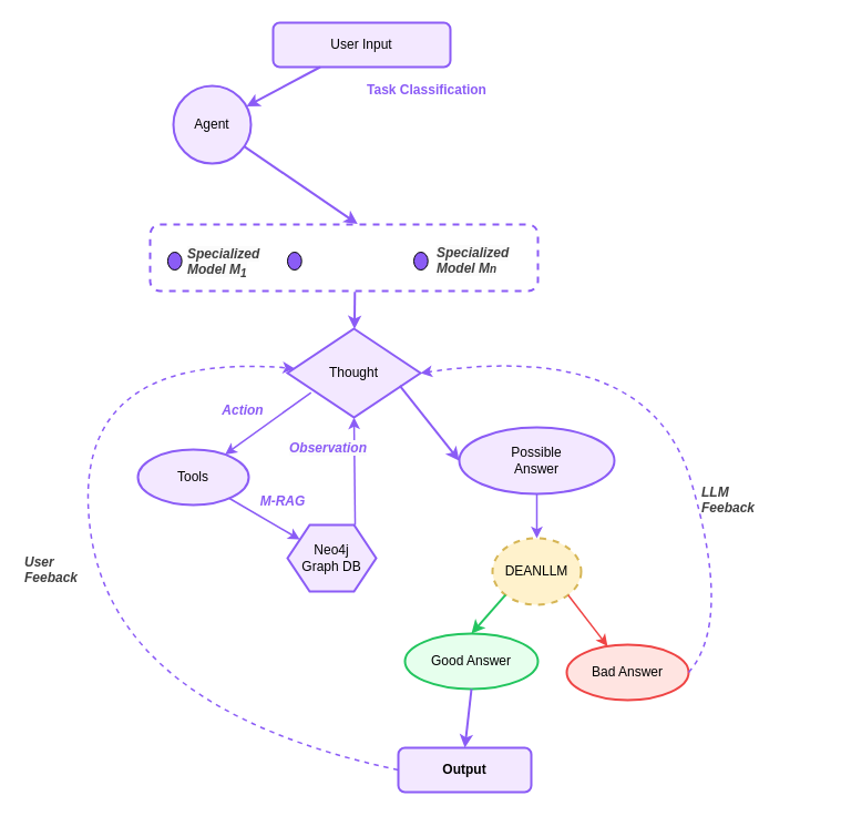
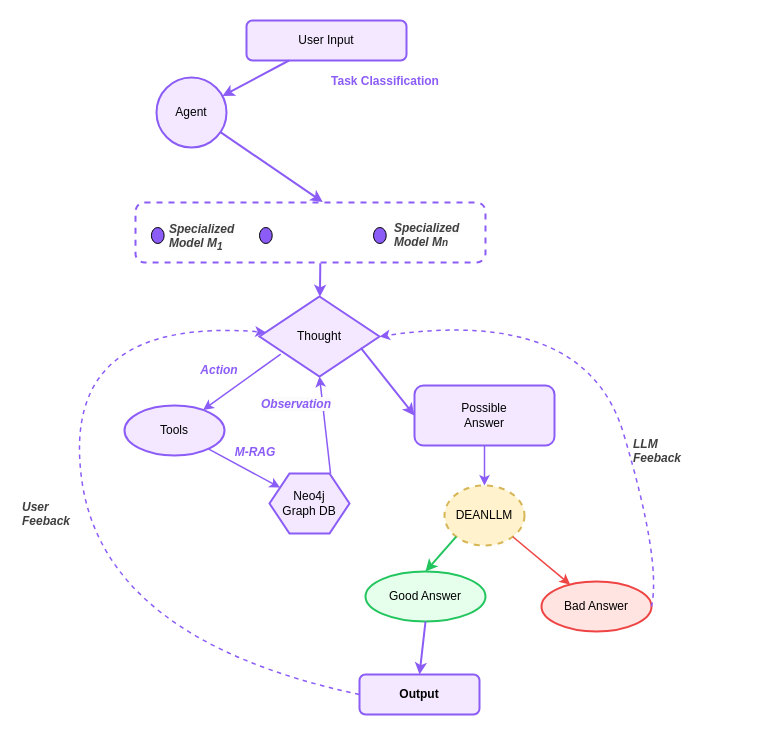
  <mxCell id="0" />
  <mxCell id="1" parent="0" />
  <mxCell id="2" value="User Input" style="rounded=1;whiteSpace=wrap;html=1;strokeWidth=2;fillColor=#F3E8FF;strokeColor=#8B5CF6;" parent="1" vertex="1"><mxGeometry x="246" y="20" width="160" height="40" as="geometry" /></mxCell>
  <mxCell id="3" value="&lt;b&gt;Task Classification&lt;/b&gt;" style="text;html=1;strokeColor=none;fillColor=none;align=center;verticalAlign=middle;whiteSpace=wrap;rounded=0;fontColor=#8B5CF6;" parent="1" vertex="1"><mxGeometry x="305" y="71" width="160" height="20" as="geometry" /></mxCell>
  <mxCell id="4" value="Agent" style="ellipse;whiteSpace=wrap;html=1;strokeWidth=2;fillColor=#F3E8FF;strokeColor=#8B5CF6;" parent="1" vertex="1"><mxGeometry x="156" y="77" width="70" height="70" as="geometry" /></mxCell>
  <mxCell id="5" value="" style="group;rounded=1;whiteSpace=wrap;html=1;strokeWidth=2;fillColor=none;strokeColor=#8B5CF6;dashed=1;" parent="1" vertex="1"><mxGeometry x="135" y="202" width="350" height="60" as="geometry" /></mxCell>
  <mxCell id="6" value="" style="ellipse;whiteSpace=wrap;html=1;strokeWidth=1;fillColor=#8B5CF6;" parent="5" vertex="1"><mxGeometry x="15.909" y="25" width="12.727" height="16" as="geometry" /></mxCell>
  <mxCell id="7" value="" style="ellipse;whiteSpace=wrap;html=1;strokeWidth=1;fillColor=#8B5CF6;" parent="5" vertex="1"><mxGeometry x="124.004" y="25" width="12.727" height="16" as="geometry" /></mxCell>
  <mxCell id="8" value="" style="ellipse;whiteSpace=wrap;html=1;strokeWidth=1;fillColor=#8B5CF6;" parent="5" vertex="1"><mxGeometry x="238.001" y="25" width="12.727" height="16" as="geometry" /></mxCell>
  <mxCell id="9" value="&lt;span style=&quot;forced-color-adjust: none; color: rgb(139, 92, 246); scrollbar-color: rgb(226, 226, 226) rgb(251, 251, 251); font-family: Helvetica; font-size: 12px; font-variant-ligatures: normal; font-variant-caps: normal; font-weight: 400; letter-spacing: normal; orphans: 2; text-indent: 0px; text-transform: none; widows: 2; word-spacing: 0px; -webkit-text-stroke-width: 0px; white-space: normal; text-decoration-thickness: initial; text-decoration-style: initial; text-decoration-color: initial; font-style: italic; text-align: center; background-color: rgb(251, 251, 251); float: none; display: inline !important;&quot;&gt;&lt;b style=&quot;forced-color-adjust: none; color: rgb(63, 63, 63); scrollbar-color: rgb(226, 226, 226) rgb(251, 251, 251);&quot;&gt;Specialized Model M&lt;sub&gt;1&lt;/sub&gt;&lt;/b&gt;&lt;/span&gt;" style="text;whiteSpace=wrap;html=1;" parent="5" vertex="1"><mxGeometry x="31.818" y="13" width="79.545" height="40" as="geometry" /></mxCell>
  <mxCell id="10" value="&lt;span&gt;&lt;b style=&quot;forced-color-adjust: none; color: light-dark(rgb(63, 63, 63), rgb(183, 183, 183)); scrollbar-color: rgb(226, 226, 226) rgb(251, 251, 251); font-family: Helvetica; font-size: 12px; font-variant-ligatures: normal; font-variant-caps: normal; letter-spacing: normal; orphans: 2; text-indent: 0px; text-transform: none; widows: 2; word-spacing: 0px; -webkit-text-stroke-width: 0px; white-space: normal; text-decoration-thickness: initial; text-decoration-style: initial; text-decoration-color: initial; font-style: italic; text-align: center; background-color: rgb(251, 251, 251);&quot;&gt;Specialized Model M&lt;/b&gt;&lt;b style=&quot;forced-color-adjust: none; color: light-dark(rgb(63, 63, 63), rgb(183, 183, 183)); scrollbar-color: rgb(226, 226, 226) rgb(251, 251, 251); font-family: Helvetica; font-variant-ligatures: normal; font-variant-caps: normal; letter-spacing: normal; orphans: 2; text-indent: 0px; text-transform: none; widows: 2; word-spacing: 0px; -webkit-text-stroke-width: 0px; white-space: normal; text-decoration-thickness: initial; text-decoration-style: initial; text-decoration-color: initial; font-style: italic; text-align: center; font-size: 10px; background-color: rgb(251, 251, 251);&quot;&gt;n&lt;/b&gt;&lt;/span&gt;" style="text;whiteSpace=wrap;html=1;" parent="5" vertex="1"><mxGeometry x="257.004" y="12" width="64.631" height="36" as="geometry" /></mxCell>
  <mxCell id="11" value="Thought" style="rhombus;whiteSpace=wrap;html=1;strokeWidth=2;fillColor=#F3E8FF;strokeColor=#8B5CF6;" parent="1" vertex="1"><mxGeometry x="259" y="296" width="120" height="80" as="geometry" /></mxCell>
  <mxCell id="12" value="&lt;b&gt;Action&lt;/b&gt;" style="text;html=1;strokeColor=none;fillColor=none;align=center;verticalAlign=middle;whiteSpace=wrap;rounded=0;fontColor=#8B5CF6;fontStyle=2;" parent="1" vertex="1"><mxGeometry x="194" y="360" width="50" height="20" as="geometry" /></mxCell>
  <mxCell id="13" value="Tools" style="ellipse;whiteSpace=wrap;html=1;strokeWidth=2;fillColor=#F3E8FF;strokeColor=#8B5CF6;" parent="1" vertex="1"><mxGeometry x="124" y="405" width="100" height="50" as="geometry" /></mxCell>
- <mxCell id="14" value="Neo4j&#10;Graph DB" style="shape=hexagon;perimeter=hexagonPerimeter2;whiteSpace=wrap;html=1;fixedSize=1;strokeWidth=2;fillColor=#F3E8FF;strokeColor=#8B5CF6;" parent="1" vertex="1"><mxGeometry x="259" y="473" width="80" height="60" as="geometry" /></mxCell>
- <mxCell id="15" value="Possible&#10;Answer" style="ellipse;whiteSpace=wrap;html=1;strokeWidth=2;fillColor=#F3E8FF;strokeColor=#8B5CF6;" parent="1" vertex="1"><mxGeometry x="414" y="385" width="140" height="60" as="geometry" /></mxCell>
+ <mxCell id="14" value="Neo4j&#10;Graph DB" style="shape=hexagon;perimeter=hexagonPerimeter2;whiteSpace=wrap;html=1;fixedSize=1;strokeWidth=2;fillColor=#F3E8FF;strokeColor=#8B5CF6;" parent="1" vertex="1"><mxGeometry x="269" y="473" width="80" height="60" as="geometry" /></mxCell>
+ <mxCell id="15" value="Possible&#10;Answer" style="rounded=1;whiteSpace=wrap;html=1;strokeWidth=2;fillColor=#F3E8FF;strokeColor=#8B5CF6;" parent="1" vertex="1"><mxGeometry x="414" y="385" width="140" height="60" as="geometry" /></mxCell>
  <mxCell id="16" value="DEANLLM" style="ellipse;whiteSpace=wrap;html=1;strokeWidth=2;fillColor=#fff2cc;strokeColor=#d6b656;dashed=1;" parent="1" vertex="1"><mxGeometry x="444" y="485" width="80" height="60" as="geometry" /></mxCell>
- <mxCell id="17" value="Bad Answer" style="ellipse;whiteSpace=wrap;html=1;strokeWidth=2;fillColor=#FFE4E1;strokeColor=#EF4444;gradientColor=none;shadow=0;" parent="1" vertex="1"><mxGeometry x="511" y="581" width="110" height="50" as="geometry" /></mxCell>
+ <mxCell id="17" value="Bad Answer" style="ellipse;whiteSpace=wrap;html=1;strokeWidth=2;fillColor=#FFE4E1;strokeColor=#EF4444;gradientColor=none;shadow=0;" parent="1" vertex="1"><mxGeometry x="541" y="581" width="110" height="50" as="geometry" /></mxCell>
  <mxCell id="18" value="Good Answer" style="ellipse;whiteSpace=wrap;html=1;strokeWidth=2;fillColor=#E6FFED;strokeColor=#22C55E;" parent="1" vertex="1"><mxGeometry x="365" y="571" width="120" height="50" as="geometry" /></mxCell>
  <mxCell id="19" value="Output" style="rounded=1;whiteSpace=wrap;html=1;strokeWidth=2;fillColor=#F3E8FF;strokeColor=#8B5CF6;fontStyle=1;" parent="1" vertex="1"><mxGeometry x="359" y="674" width="120" height="40" as="geometry" /></mxCell>
  <mxCell id="20" style="endArrow=classic;strokeWidth=2;strokeColor=#8B5CF6;" parent="1" source="2" target="4" edge="1"><mxGeometry relative="1" as="geometry" /></mxCell>
  <mxCell id="21" style="endArrow=classic;strokeWidth=2;strokeColor=#8B5CF6;entryX=0.535;entryY=-0.008;entryDx=0;entryDy=0;entryPerimeter=0;" parent="1" source="4" target="5" edge="1"><mxGeometry relative="1" as="geometry" /></mxCell>
  <mxCell id="22" style="endArrow=classic;strokeWidth=2;strokeColor=#8B5CF6;exitX=0.528;exitY=1.012;exitDx=0;exitDy=0;exitPerimeter=0;" parent="1" source="5" target="11" edge="1"><mxGeometry relative="1" as="geometry"><mxPoint x="166" y="215" as="sourcePoint" /><mxPoint x="76" y="275" as="targetPoint" /></mxGeometry></mxCell>
  <mxCell id="23" style="endArrow=classic;strokeWidth=1.5;strokeColor=#8B5CF6;exitX=0.177;exitY=0.719;exitDx=0;exitDy=0;exitPerimeter=0;" parent="1" source="11" target="13" edge="1"><mxGeometry relative="1" as="geometry" /></mxCell>
  <mxCell id="24" style="endArrow=classic;strokeWidth=1.5;strokeColor=#8B5CF6;" parent="1" source="13" target="14" edge="1"><mxGeometry relative="1" as="geometry" /></mxCell>
  <mxCell id="25" style="endArrow=classic;strokeWidth=1.5;strokeColor=#8B5CF6;" parent="1" source="15" target="16" edge="1"><mxGeometry relative="1" as="geometry" /></mxCell>
  <mxCell id="26" style="endArrow=classic;strokeWidth=1.5;strokeColor=#EF4444;exitX=1;exitY=1;exitDx=0;exitDy=0;" parent="1" source="16" target="17" edge="1"><mxGeometry relative="1" as="geometry"><mxPoint x="391" y="575" as="sourcePoint" /></mxGeometry></mxCell>
  <mxCell id="27" style="endArrow=classic;strokeWidth=1.5;strokeColor=#8B5CF6;dashed=1;curved=1;exitX=0;exitY=0.5;exitDx=0;exitDy=0;" parent="1" source="19" target="11" edge="1"><mxGeometry relative="1" as="geometry"><Array as="points"><mxPoint x="102" y="639" /><mxPoint x="60" y="316" /></Array></mxGeometry></mxCell>
  <mxCell id="28" value="&lt;b&gt;M-RAG&lt;/b&gt;" style="text;html=1;strokeColor=none;fillColor=none;align=center;verticalAlign=middle;whiteSpace=wrap;rounded=0;fontColor=#8B5CF6;fontStyle=2;" parent="1" vertex="1"><mxGeometry x="230" y="442" width="50" height="20" as="geometry" /></mxCell>
  <mxCell id="29" style="endArrow=classic;strokeWidth=1.5;strokeColor=#8B5CF6;entryX=0.5;entryY=1;entryDx=0;entryDy=0;exitX=0.763;exitY=0;exitDx=0;exitDy=0;exitPerimeter=0;" parent="1" source="14" target="11" edge="1"><mxGeometry relative="1" as="geometry"><mxPoint x="106" y="535" as="sourcePoint" /><mxPoint x="75" y="550" as="targetPoint" /></mxGeometry></mxCell>
  <mxCell id="30" value="&lt;span style=&quot;color: rgb(139, 92, 246); font-family: Helvetica; font-size: 12px; font-style: italic; font-variant-ligatures: normal; font-variant-caps: normal; letter-spacing: normal; orphans: 2; text-align: center; text-indent: 0px; text-transform: none; widows: 2; word-spacing: 0px; -webkit-text-stroke-width: 0px; white-space: normal; background-color: rgb(251, 251, 251); text-decoration-thickness: initial; text-decoration-style: initial; text-decoration-color: initial; float: none; display: inline !important;&quot;&gt;&lt;b&gt;Observation&lt;/b&gt;&lt;/span&gt;&lt;div&gt;&lt;span style=&quot;color: rgb(139, 92, 246); font-family: Helvetica; font-size: 12px; font-style: italic; font-variant-ligatures: normal; font-variant-caps: normal; font-weight: 400; letter-spacing: normal; orphans: 2; text-align: center; text-indent: 0px; text-transform: none; widows: 2; word-spacing: 0px; -webkit-text-stroke-width: 0px; white-space: normal; background-color: rgb(251, 251, 251); text-decoration-thickness: initial; text-decoration-style: initial; text-decoration-color: initial; float: none; display: inline !important;&quot;&gt;&lt;br&gt;&lt;/span&gt;&lt;/div&gt;" style="text;whiteSpace=wrap;html=1;" parent="1" vertex="1"><mxGeometry x="259" y="390" width="70" height="40" as="geometry" /></mxCell>
  <mxCell id="31" style="endArrow=classic;strokeWidth=2;strokeColor=#8B5CF6;exitX=0.844;exitY=0.641;exitDx=0;exitDy=0;entryX=0;entryY=0.5;entryDx=0;entryDy=0;exitPerimeter=0;" parent="1" source="11" target="15" edge="1"><mxGeometry relative="1" as="geometry"><mxPoint x="281" y="225" as="sourcePoint" /><mxPoint x="129" y="307" as="targetPoint" /></mxGeometry></mxCell>
  <mxCell id="32" style="endArrow=classic;strokeWidth=2;strokeColor=#22C55E;entryX=0.5;entryY=0;entryDx=0;entryDy=0;exitX=0;exitY=1;exitDx=0;exitDy=0;" parent="1" source="16" target="18" edge="1"><mxGeometry relative="1" as="geometry"><mxPoint x="455.5" y="468" as="sourcePoint" /><mxPoint x="486" y="595" as="targetPoint" /></mxGeometry></mxCell>
  <mxCell id="33" style="endArrow=classic;strokeWidth=2;strokeColor=#8B5CF6;exitX=0.5;exitY=1;exitDx=0;exitDy=0;entryX=0.5;entryY=0;entryDx=0;entryDy=0;" parent="1" source="18" target="19" edge="1"><mxGeometry relative="1" as="geometry"><mxPoint x="346" y="695" as="sourcePoint" /><mxPoint x="576" y="705" as="targetPoint" /></mxGeometry></mxCell>
  <mxCell id="34" value="&lt;b style=&quot;forced-color-adjust: none; color: rgb(63, 63, 63); scrollbar-color: rgb(226, 226, 226) rgb(251, 251, 251); font-family: Helvetica; font-size: 12px; font-style: italic; font-variant-ligatures: normal; font-variant-caps: normal; letter-spacing: normal; orphans: 2; text-align: center; text-indent: 0px; text-transform: none; widows: 2; word-spacing: 0px; -webkit-text-stroke-width: 0px; white-space: normal; text-decoration-thickness: initial; text-decoration-style: initial; text-decoration-color: initial;&quot;&gt;User Feeback&lt;/b&gt;" style="text;whiteSpace=wrap;html=1;" parent="1" vertex="1"><mxGeometry x="20" y="493" width="65" height="36" as="geometry" /></mxCell>
  <mxCell id="35" style="endArrow=classic;strokeWidth=1.5;strokeColor=#8B5CF6;dashed=1;curved=1;exitX=1;exitY=0.5;exitDx=0;exitDy=0;entryX=1;entryY=0.5;entryDx=0;entryDy=0;" parent="1" source="17" target="11" edge="1"><mxGeometry relative="1" as="geometry"><Array as="points"><mxPoint x="661" y="560" /><mxPoint x="585" y="306" /></Array><mxPoint x="769" y="642" as="sourcePoint" /><mxPoint x="738" y="265" as="targetPoint" /></mxGeometry></mxCell>
  <mxCell id="36" value="&lt;b style=&quot;forced-color-adjust: none; color: rgb(63, 63, 63); scrollbar-color: rgb(226, 226, 226) rgb(251, 251, 251); font-family: Helvetica; font-size: 12px; font-variant-ligatures: normal; font-variant-caps: normal; letter-spacing: normal; orphans: 2; text-indent: 0px; text-transform: none; widows: 2; word-spacing: 0px; -webkit-text-stroke-width: 0px; white-space: normal; text-decoration-thickness: initial; text-decoration-style: initial; text-decoration-color: initial; font-style: italic; text-align: center; background-color: light-dark(#ffffff, var(--ge-dark-color, #121212));&quot;&gt;LLM&amp;nbsp;&lt;/b&gt;&lt;div&gt;&lt;b style=&quot;forced-color-adjust: none; color: rgb(63, 63, 63); scrollbar-color: rgb(226, 226, 226) rgb(251, 251, 251); font-family: Helvetica; font-size: 12px; font-variant-ligatures: normal; font-variant-caps: normal; letter-spacing: normal; orphans: 2; text-indent: 0px; text-transform: none; widows: 2; word-spacing: 0px; -webkit-text-stroke-width: 0px; white-space: normal; text-decoration-thickness: initial; text-decoration-style: initial; text-decoration-color: initial; font-style: italic; text-align: center; background-color: light-dark(#ffffff, var(--ge-dark-color, #121212));&quot;&gt;Feeback&lt;/b&gt;&lt;/div&gt;" style="text;whiteSpace=wrap;html=1;" parent="1" vertex="1"><mxGeometry x="631" y="430" width="106" height="36" as="geometry" /></mxCell>
